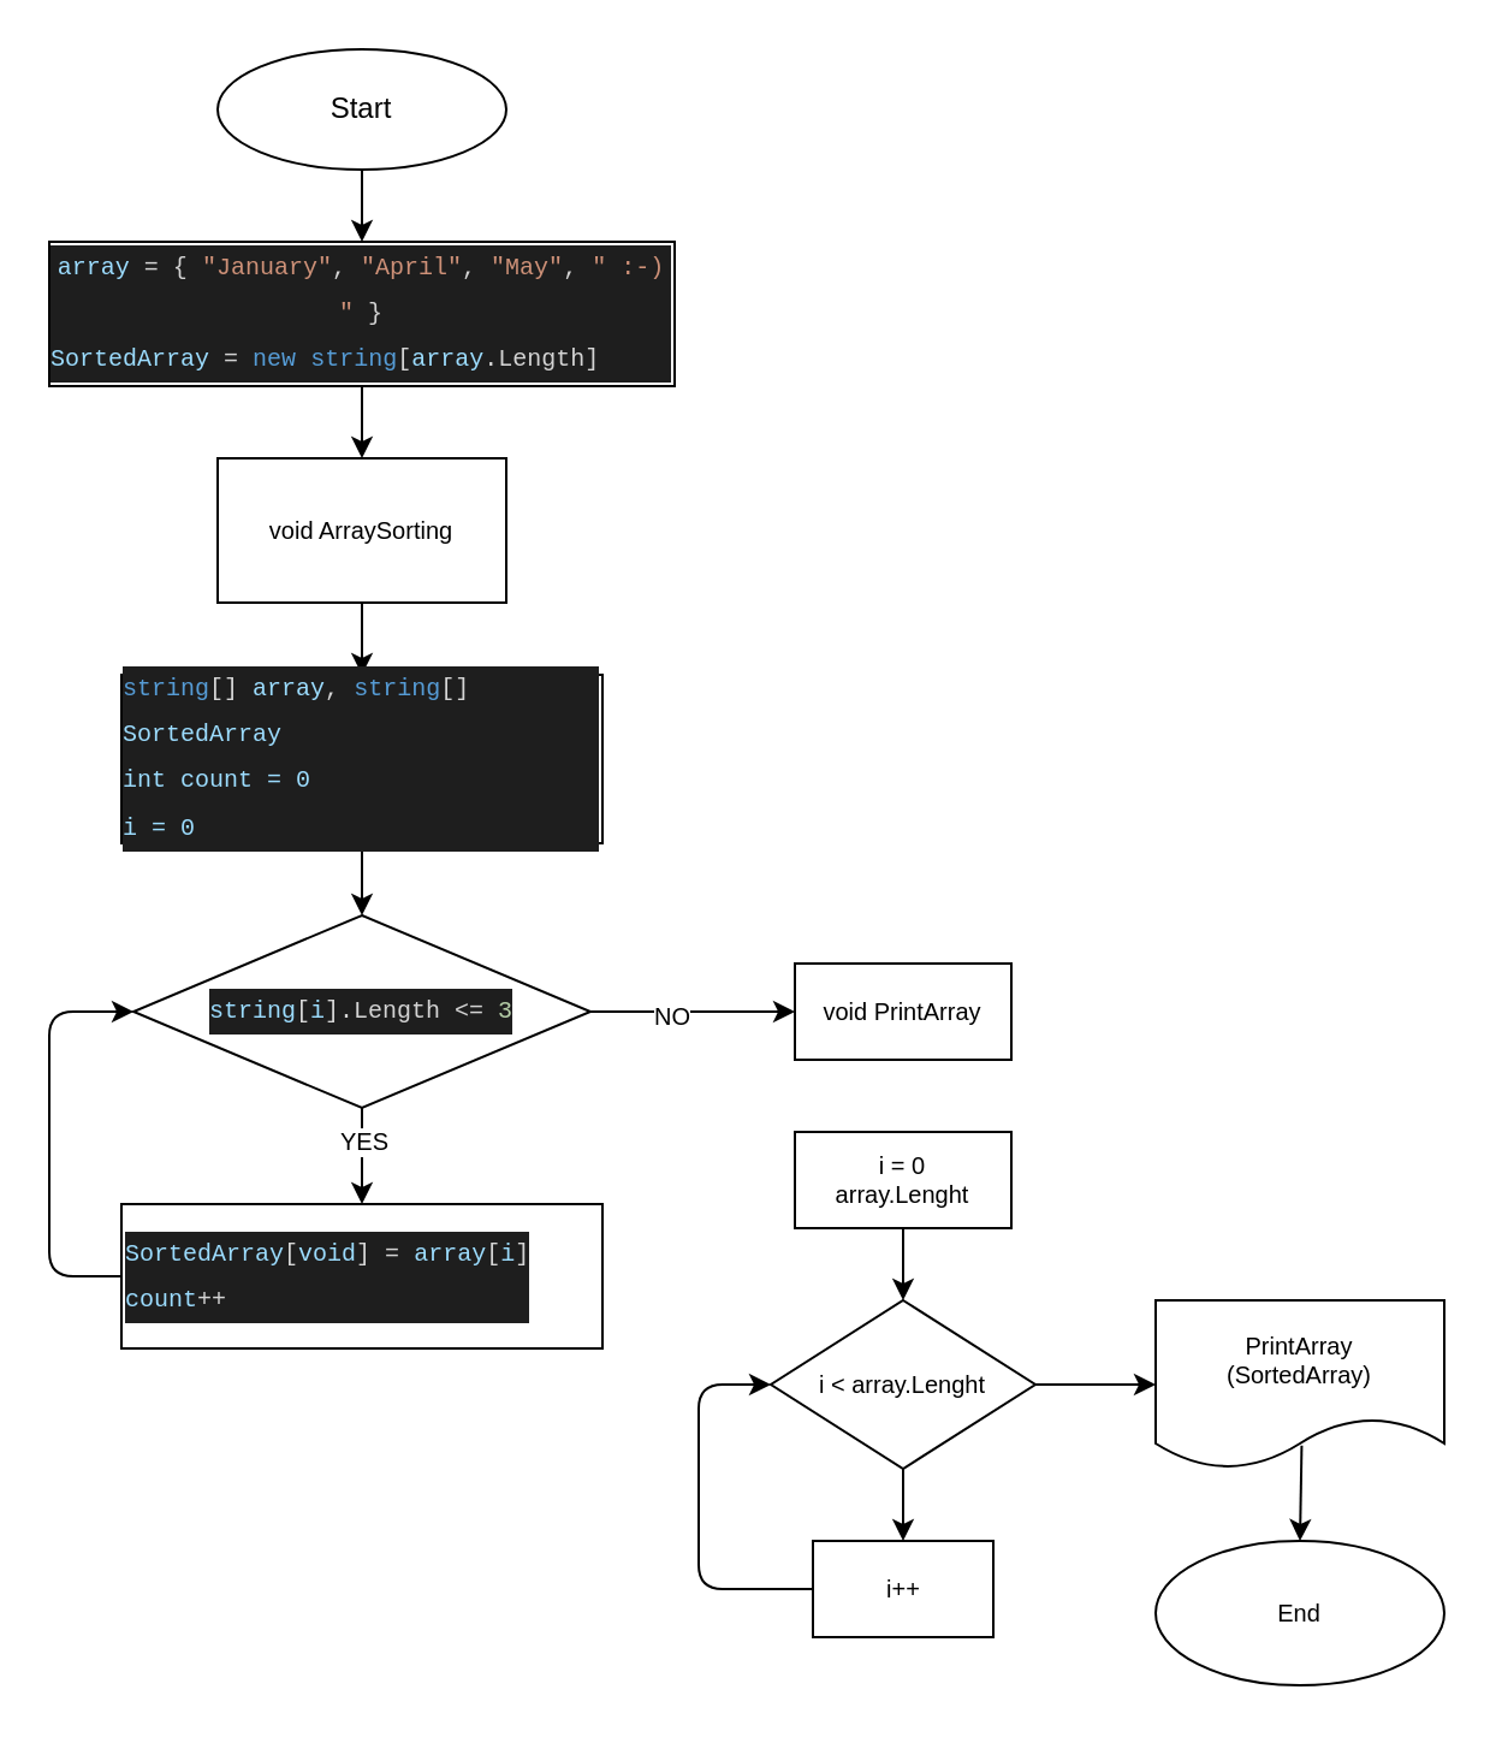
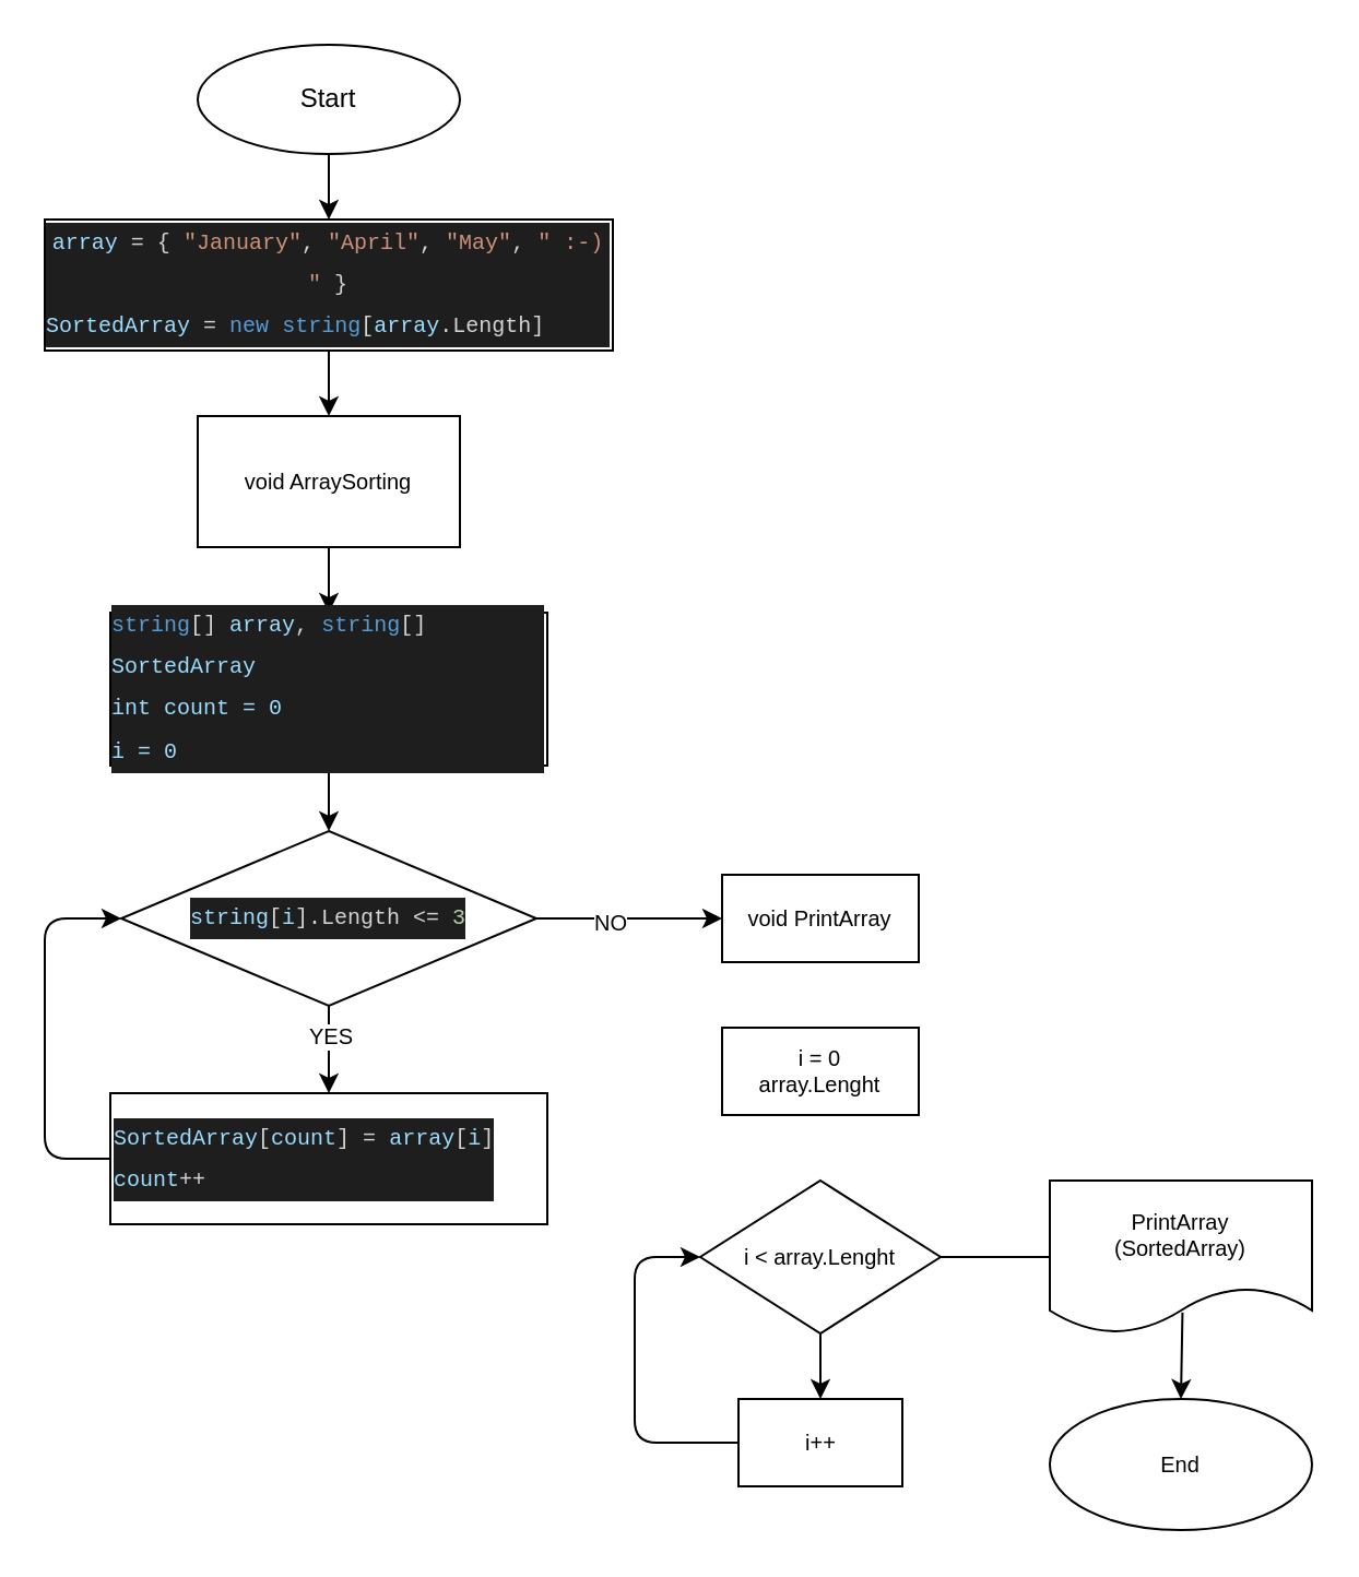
  <mxCell id="0" />
  <mxCell id="1" parent="0" />
  <mxCell id="2" value="" style="edgeStyle=none;html=1;fontSize=10;" edge="1" parent="1" source="3" target="5"><mxGeometry relative="1" as="geometry" /></mxCell>
  <mxCell id="3" value="Start" style="ellipse;whiteSpace=wrap;html=1;" vertex="1" parent="1"><mxGeometry x="90" y="20" width="120" height="50" as="geometry" /></mxCell>
  <mxCell id="4" value="" style="edgeStyle=none;html=1;fontSize=10;" edge="1" parent="1" source="5" target="7"><mxGeometry relative="1" as="geometry" /></mxCell>
  <mxCell id="5" value="&lt;div style=&quot;color: rgb(212 , 212 , 212) ; background-color: rgb(30 , 30 , 30) ; font-family: &amp;#34;consolas&amp;#34; , &amp;#34;courier new&amp;#34; , monospace ; font-size: 10px ; line-height: 19px&quot;&gt;&lt;span style=&quot;color: rgb(156 , 220 , 254) ; font-size: 10px&quot;&gt;array&lt;/span&gt; =&amp;nbsp;&lt;span style=&quot;font-family: &amp;#34;consolas&amp;#34; , &amp;#34;courier new&amp;#34; , monospace ; font-size: 10px&quot;&gt;{&lt;/span&gt;&lt;span style=&quot;font-family: &amp;#34;consolas&amp;#34; , &amp;#34;courier new&amp;#34; , monospace ; font-size: 10px&quot;&gt; &lt;/span&gt;&lt;span style=&quot;font-family: &amp;#34;consolas&amp;#34; , &amp;#34;courier new&amp;#34; , monospace ; color: rgb(206 , 145 , 120) ; font-size: 10px&quot;&gt;&quot;January&quot;&lt;/span&gt;&lt;span style=&quot;font-family: &amp;#34;consolas&amp;#34; , &amp;#34;courier new&amp;#34; , monospace ; font-size: 10px&quot;&gt;,&lt;/span&gt;&lt;span style=&quot;font-family: &amp;#34;consolas&amp;#34; , &amp;#34;courier new&amp;#34; , monospace ; font-size: 10px&quot;&gt; &lt;/span&gt;&lt;span style=&quot;font-family: &amp;#34;consolas&amp;#34; , &amp;#34;courier new&amp;#34; , monospace ; color: rgb(206 , 145 , 120) ; font-size: 10px&quot;&gt;&quot;April&quot;&lt;/span&gt;&lt;span style=&quot;font-family: &amp;#34;consolas&amp;#34; , &amp;#34;courier new&amp;#34; , monospace ; font-size: 10px&quot;&gt;,&lt;/span&gt;&lt;span style=&quot;font-family: &amp;#34;consolas&amp;#34; , &amp;#34;courier new&amp;#34; , monospace ; font-size: 10px&quot;&gt; &lt;/span&gt;&lt;span style=&quot;font-family: &amp;#34;consolas&amp;#34; , &amp;#34;courier new&amp;#34; , monospace ; color: rgb(206 , 145 , 120) ; font-size: 10px&quot;&gt;&quot;May&quot;&lt;/span&gt;&lt;span style=&quot;font-family: &amp;#34;consolas&amp;#34; , &amp;#34;courier new&amp;#34; , monospace ; font-size: 10px&quot;&gt;,&lt;/span&gt;&lt;span style=&quot;font-family: &amp;#34;consolas&amp;#34; , &amp;#34;courier new&amp;#34; , monospace ; font-size: 10px&quot;&gt; &lt;/span&gt;&lt;span style=&quot;font-family: &amp;#34;consolas&amp;#34; , &amp;#34;courier new&amp;#34; , monospace ; color: rgb(206 , 145 , 120) ; font-size: 10px&quot;&gt;&quot; :-) &quot;&lt;/span&gt;&lt;span style=&quot;font-family: &amp;#34;consolas&amp;#34; , &amp;#34;courier new&amp;#34; , monospace ; font-size: 10px&quot;&gt; &lt;/span&gt;&lt;span style=&quot;font-family: &amp;#34;consolas&amp;#34; , &amp;#34;courier new&amp;#34; , monospace ; font-size: 10px&quot;&gt;}&lt;/span&gt;&lt;/div&gt;&lt;div style=&quot;color: rgb(212 , 212 , 212) ; background-color: rgb(30 , 30 , 30) ; font-family: &amp;#34;consolas&amp;#34; , &amp;#34;courier new&amp;#34; , monospace ; font-size: 10px ; line-height: 19px&quot;&gt;&lt;div style=&quot;text-align: left ; font-family: &amp;#34;consolas&amp;#34; , &amp;#34;courier new&amp;#34; , monospace ; line-height: 19px&quot;&gt;&lt;span style=&quot;color: #9cdcfe&quot;&gt;SortedArray&lt;/span&gt; = &lt;span style=&quot;color: #569cd6&quot;&gt;new&lt;/span&gt; &lt;span style=&quot;color: #569cd6&quot;&gt;string&lt;/span&gt;[&lt;span style=&quot;color: #9cdcfe&quot;&gt;array&lt;/span&gt;.Length]&lt;/div&gt;&lt;/div&gt;" style="rounded=0;whiteSpace=wrap;html=1;fontSize=10;" vertex="1" parent="1"><mxGeometry x="20" y="100" width="260" height="60" as="geometry" /></mxCell>
  <mxCell id="6" value="" style="edgeStyle=none;html=1;fontSize=10;" edge="1" parent="1" source="7" target="9"><mxGeometry relative="1" as="geometry" /></mxCell>
  <mxCell id="7" value="void ArraySorting" style="rounded=0;whiteSpace=wrap;html=1;fontSize=10;" vertex="1" parent="1"><mxGeometry x="90" y="190" width="120" height="60" as="geometry" /></mxCell>
  <mxCell id="8" value="" style="edgeStyle=none;html=1;fontSize=10;" edge="1" parent="1" source="9" target="10"><mxGeometry relative="1" as="geometry" /></mxCell>
  <mxCell id="9" value="&lt;div style=&quot;text-align: left ; color: rgb(212 , 212 , 212) ; background-color: rgb(30 , 30 , 30) ; font-family: &amp;#34;consolas&amp;#34; , &amp;#34;courier new&amp;#34; , monospace ; line-height: 19px&quot;&gt;&lt;font style=&quot;font-size: 10px&quot;&gt;&lt;span style=&quot;color: rgb(86 , 156 , 214)&quot;&gt;string&lt;/span&gt;[] &lt;span style=&quot;color: rgb(156 , 220 , 254)&quot;&gt;array&lt;/span&gt;, &lt;span style=&quot;color: rgb(86 , 156 , 214)&quot;&gt;string&lt;/span&gt;[] &lt;span style=&quot;color: rgb(156 , 220 , 254)&quot;&gt;SortedArray&lt;/span&gt;&lt;/font&gt;&lt;/div&gt;&lt;div style=&quot;text-align: left ; color: rgb(212 , 212 , 212) ; background-color: rgb(30 , 30 , 30) ; font-family: &amp;#34;consolas&amp;#34; , &amp;#34;courier new&amp;#34; , monospace ; line-height: 19px&quot;&gt;&lt;span style=&quot;color: rgb(156 , 220 , 254)&quot;&gt;&lt;font style=&quot;font-size: 10px&quot;&gt;int count = 0&lt;/font&gt;&lt;/span&gt;&lt;/div&gt;&lt;div style=&quot;text-align: left ; color: rgb(212 , 212 , 212) ; background-color: rgb(30 , 30 , 30) ; font-family: &amp;#34;consolas&amp;#34; , &amp;#34;courier new&amp;#34; , monospace ; font-size: 14px ; line-height: 19px&quot;&gt;&lt;span style=&quot;color: rgb(156 , 220 , 254) ; font-size: 10px&quot;&gt;i = 0&lt;/span&gt;&lt;/div&gt;" style="rounded=0;whiteSpace=wrap;html=1;fontSize=10;" vertex="1" parent="1"><mxGeometry x="50" y="280" width="200" height="70" as="geometry" /></mxCell>
  <mxCell id="10" value="&lt;div style=&quot;color: rgb(212, 212, 212); background-color: rgb(30, 30, 30); font-family: consolas, &amp;quot;courier new&amp;quot;, monospace; font-size: 10px; line-height: 19px;&quot;&gt;&lt;span style=&quot;color: rgb(156, 220, 254); font-size: 10px;&quot;&gt;string&lt;/span&gt;[&lt;span style=&quot;color: rgb(156, 220, 254); font-size: 10px;&quot;&gt;i&lt;/span&gt;].Length &amp;lt;= &lt;span style=&quot;color: rgb(181, 206, 168); font-size: 10px;&quot;&gt;3&lt;/span&gt;&lt;/div&gt;" style="rhombus;whiteSpace=wrap;html=1;fontSize=10;" vertex="1" parent="1"><mxGeometry x="55" y="380" width="190" height="80" as="geometry" /></mxCell>
- <mxCell id="11" value="&lt;div style=&quot;color: rgb(212 , 212 , 212) ; background-color: rgb(30 , 30 , 30) ; font-family: &amp;#34;consolas&amp;#34; , &amp;#34;courier new&amp;#34; , monospace ; line-height: 19px&quot;&gt;&lt;div&gt;&lt;span style=&quot;color: #9cdcfe&quot;&gt;SortedArray&lt;/span&gt;[&lt;span style=&quot;color: #9cdcfe&quot;&gt;void&lt;/span&gt;] = &lt;span style=&quot;color: #9cdcfe&quot;&gt;array&lt;/span&gt;[&lt;span style=&quot;color: #9cdcfe&quot;&gt;i&lt;/span&gt;]&lt;/div&gt;&lt;div&gt;&lt;span style=&quot;color: #9cdcfe&quot;&gt;count&lt;/span&gt;++&lt;/div&gt;&lt;/div&gt;" style="rounded=0;whiteSpace=wrap;html=1;fontSize=10;align=left;" vertex="1" parent="1"><mxGeometry x="50" y="500" width="200" height="60" as="geometry" /></mxCell>
+ <mxCell id="11" value="&lt;div style=&quot;color: rgb(212 , 212 , 212) ; background-color: rgb(30 , 30 , 30) ; font-family: &amp;#34;consolas&amp;#34; , &amp;#34;courier new&amp;#34; , monospace ; line-height: 19px&quot;&gt;&lt;div&gt;&lt;span style=&quot;color: #9cdcfe&quot;&gt;SortedArray&lt;/span&gt;[&lt;span style=&quot;color: #9cdcfe&quot;&gt;count&lt;/span&gt;] = &lt;span style=&quot;color: #9cdcfe&quot;&gt;array&lt;/span&gt;[&lt;span style=&quot;color: #9cdcfe&quot;&gt;i&lt;/span&gt;]&lt;/div&gt;&lt;div&gt;&lt;span style=&quot;color: #9cdcfe&quot;&gt;count&lt;/span&gt;++&lt;/div&gt;&lt;/div&gt;" style="rounded=0;whiteSpace=wrap;html=1;fontSize=10;align=left;" vertex="1" parent="1"><mxGeometry x="50" y="500" width="200" height="60" as="geometry" /></mxCell>
  <mxCell id="12" value="" style="endArrow=classic;html=1;fontSize=10;exitX=0.5;exitY=1;exitDx=0;exitDy=0;entryX=0.5;entryY=0;entryDx=0;entryDy=0;" edge="1" parent="1" source="10" target="11"><mxGeometry width="50" height="50" relative="1" as="geometry"><mxPoint x="370" y="460" as="sourcePoint" /><mxPoint x="420" y="410" as="targetPoint" /><Array as="points" /></mxGeometry></mxCell>
  <mxCell id="13" value="YES" style="edgeLabel;html=1;align=center;verticalAlign=middle;resizable=0;points=[];fontSize=10;" vertex="1" connectable="0" parent="12"><mxGeometry x="-0.353" relative="1" as="geometry"><mxPoint as="offset" /></mxGeometry></mxCell>
  <mxCell id="14" value="" style="endArrow=classic;html=1;fontSize=10;exitX=0;exitY=0.5;exitDx=0;exitDy=0;entryX=0;entryY=0.5;entryDx=0;entryDy=0;" edge="1" parent="1" source="11" target="10"><mxGeometry width="50" height="50" relative="1" as="geometry"><mxPoint x="370" y="460" as="sourcePoint" /><mxPoint x="420" y="410" as="targetPoint" /><Array as="points"><mxPoint x="20" y="530" /><mxPoint x="20" y="420" /></Array></mxGeometry></mxCell>
  <mxCell id="15" value="" style="endArrow=classic;html=1;fontSize=10;exitX=1;exitY=0.5;exitDx=0;exitDy=0;" edge="1" parent="1" source="10"><mxGeometry width="50" height="50" relative="1" as="geometry"><mxPoint x="250" y="420" as="sourcePoint" /><mxPoint x="330" y="420" as="targetPoint" /></mxGeometry></mxCell>
  <mxCell id="16" value="NO" style="edgeLabel;html=1;align=center;verticalAlign=middle;resizable=0;points=[];fontSize=10;" vertex="1" connectable="0" parent="15"><mxGeometry x="-0.212" y="-1" relative="1" as="geometry"><mxPoint as="offset" /></mxGeometry></mxCell>
  <mxCell id="17" value="void PrintArray" style="rounded=0;whiteSpace=wrap;html=1;fontSize=10;" vertex="1" parent="1"><mxGeometry x="330" y="400" width="90" height="40" as="geometry" /></mxCell>
- <mxCell id="18" value="" style="edgeStyle=none;html=1;fontSize=10;" edge="1" parent="1" source="19" target="22"><mxGeometry relative="1" as="geometry" /></mxCell>
  <mxCell id="19" value="i = 0&lt;br&gt;array.Lenght" style="rounded=0;whiteSpace=wrap;html=1;fontSize=10;" vertex="1" parent="1"><mxGeometry x="330" y="470" width="90" height="40" as="geometry" /></mxCell>
  <mxCell id="20" value="" style="edgeStyle=none;html=1;fontSize=10;" edge="1" parent="1" source="22" target="23"><mxGeometry relative="1" as="geometry" /></mxCell>
- <mxCell id="21" value="" style="edgeStyle=none;html=1;fontSize=10;exitX=1;exitY=0.5;exitDx=0;exitDy=0;" edge="1" parent="1" source="22" target="26"><mxGeometry relative="1" as="geometry" /></mxCell>
+ <mxCell id="21" value="" style="edgeStyle=none;html=1;fontSize=10;exitX=1;exitY=0.5;exitDx=0;exitDy=0;endArrow=none;" edge="1" parent="1" source="22" target="26"><mxGeometry relative="1" as="geometry" /></mxCell>
  <mxCell id="22" value="i &amp;lt; array.Lenght" style="rhombus;whiteSpace=wrap;html=1;fontSize=10;" vertex="1" parent="1"><mxGeometry x="320" y="540" width="110" height="70" as="geometry" /></mxCell>
  <mxCell id="23" value="i++" style="rounded=0;whiteSpace=wrap;html=1;fontSize=10;" vertex="1" parent="1"><mxGeometry x="337.5" y="640" width="75" height="40" as="geometry" /></mxCell>
  <mxCell id="24" value="" style="endArrow=classic;html=1;fontSize=10;exitX=0;exitY=0.5;exitDx=0;exitDy=0;entryX=0;entryY=0.5;entryDx=0;entryDy=0;" edge="1" parent="1" source="23" target="22"><mxGeometry width="50" height="50" relative="1" as="geometry"><mxPoint x="310" y="650" as="sourcePoint" /><mxPoint x="360" y="600" as="targetPoint" /><Array as="points"><mxPoint x="290" y="660" /><mxPoint x="290" y="575" /></Array></mxGeometry></mxCell>
  <mxCell id="25" value="" style="edgeStyle=none;html=1;fontSize=10;exitX=0.506;exitY=0.863;exitDx=0;exitDy=0;exitPerimeter=0;" edge="1" parent="1" source="26" target="27"><mxGeometry relative="1" as="geometry" /></mxCell>
  <mxCell id="26" value="PrintArray&lt;br&gt;(SortedArray)" style="shape=document;whiteSpace=wrap;html=1;boundedLbl=1;fontSize=10;" vertex="1" parent="1"><mxGeometry x="480" y="540" width="120" height="70" as="geometry" /></mxCell>
  <mxCell id="27" value="End" style="ellipse;whiteSpace=wrap;html=1;fontSize=10;" vertex="1" parent="1"><mxGeometry x="480" y="640" width="120" height="60" as="geometry" /></mxCell>
